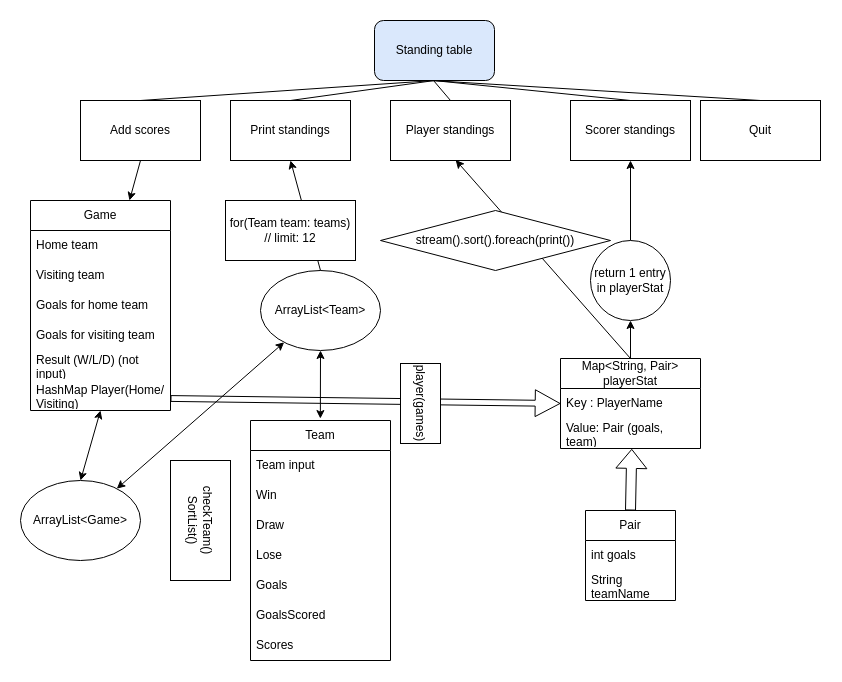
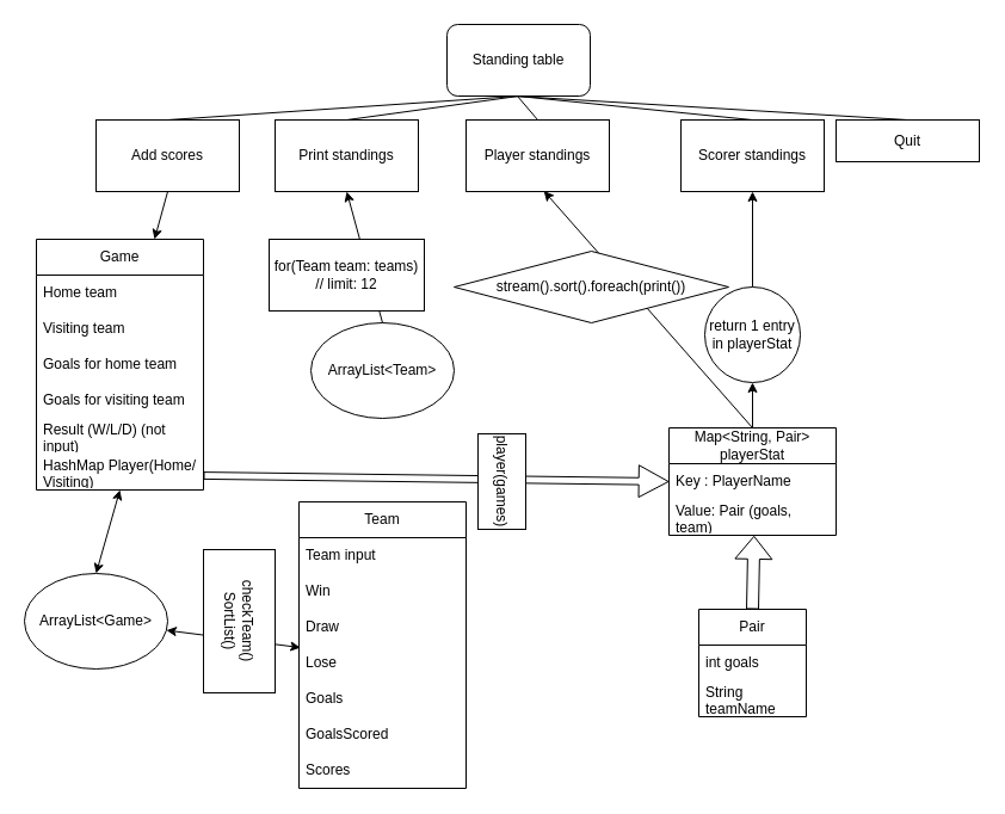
  <mxCell id="0" />
  <mxCell id="1" parent="0" />
- <mxCell id="2" value="Standing table" style="rounded=1;whiteSpace=wrap;html=1;fillColor=#dae8fc;" vertex="1" parent="1"><mxGeometry x="374" y="20" width="120" height="60" as="geometry" /></mxCell>
+ <mxCell id="2" value="Standing table" style="rounded=1;whiteSpace=wrap;html=1;" vertex="1" parent="1"><mxGeometry x="374" y="20" width="120" height="60" as="geometry" /></mxCell>
  <mxCell id="3" value="Add scores" style="rounded=0;whiteSpace=wrap;html=1;" vertex="1" parent="1"><mxGeometry x="80" y="100" width="120" height="60" as="geometry" /></mxCell>
  <mxCell id="4" value="Print standings" style="rounded=0;whiteSpace=wrap;html=1;" vertex="1" parent="1"><mxGeometry x="230" y="100" width="120" height="60" as="geometry" /></mxCell>
- <mxCell id="5" value="Quit" style="rounded=0;whiteSpace=wrap;html=1;" vertex="1" parent="1"><mxGeometry x="700" y="100" width="120" height="60" as="geometry" /></mxCell>
+ <mxCell id="5" value="Quit" style="rounded=0;whiteSpace=wrap;html=1;" vertex="1" parent="1"><mxGeometry x="700" y="100" width="120" height="35" as="geometry" /></mxCell>
  <mxCell id="6" value="Player standings" style="rounded=0;whiteSpace=wrap;html=1;" vertex="1" parent="1"><mxGeometry x="390" y="100" width="120" height="60" as="geometry" /></mxCell>
  <mxCell id="7" value="Game" style="swimlane;fontStyle=0;childLayout=stackLayout;horizontal=1;startSize=30;horizontalStack=0;resizeParent=1;resizeParentMax=0;resizeLast=0;collapsible=1;marginBottom=0;whiteSpace=wrap;html=1;" vertex="1" parent="1"><mxGeometry x="30" y="200" width="140" height="210" as="geometry" /></mxCell>
  <mxCell id="8" value="Home team" style="text;strokeColor=none;fillColor=none;align=left;verticalAlign=middle;spacingLeft=4;spacingRight=4;overflow=hidden;points=[[0,0.5],[1,0.5]];portConstraint=eastwest;rotatable=0;whiteSpace=wrap;html=1;" vertex="1" parent="7"><mxGeometry y="30" width="140" height="30" as="geometry" /></mxCell>
  <mxCell id="9" value="Visiting team" style="text;strokeColor=none;fillColor=none;align=left;verticalAlign=middle;spacingLeft=4;spacingRight=4;overflow=hidden;points=[[0,0.5],[1,0.5]];portConstraint=eastwest;rotatable=0;whiteSpace=wrap;html=1;" vertex="1" parent="7"><mxGeometry y="60" width="140" height="30" as="geometry" /></mxCell>
  <mxCell id="10" value="Goals for home team" style="text;strokeColor=none;fillColor=none;align=left;verticalAlign=middle;spacingLeft=4;spacingRight=4;overflow=hidden;points=[[0,0.5],[1,0.5]];portConstraint=eastwest;rotatable=0;whiteSpace=wrap;html=1;" vertex="1" parent="7"><mxGeometry y="90" width="140" height="30" as="geometry" /></mxCell>
  <mxCell id="11" value="Goals for visiting team" style="text;strokeColor=none;fillColor=none;align=left;verticalAlign=middle;spacingLeft=4;spacingRight=4;overflow=hidden;points=[[0,0.5],[1,0.5]];portConstraint=eastwest;rotatable=0;whiteSpace=wrap;html=1;" vertex="1" parent="7"><mxGeometry y="120" width="140" height="30" as="geometry" /></mxCell>
  <mxCell id="12" value="Result (W/L/D) (not input)" style="text;strokeColor=none;fillColor=none;align=left;verticalAlign=middle;spacingLeft=4;spacingRight=4;overflow=hidden;points=[[0,0.5],[1,0.5]];portConstraint=eastwest;rotatable=0;whiteSpace=wrap;html=1;" vertex="1" parent="7"><mxGeometry y="150" width="140" height="30" as="geometry" /></mxCell>
  <mxCell id="13" value="HashMap Player(Home/ Visiting)" style="text;strokeColor=none;fillColor=none;align=left;verticalAlign=middle;spacingLeft=4;spacingRight=4;overflow=hidden;points=[[0,0.5],[1,0.5]];portConstraint=eastwest;rotatable=0;whiteSpace=wrap;html=1;" vertex="1" parent="7"><mxGeometry y="180" width="140" height="30" as="geometry" /></mxCell>
  <mxCell id="14" value="" style="endArrow=none;html=1;rounded=0;exitX=0.5;exitY=0;exitDx=0;exitDy=0;" edge="1" parent="1" source="4"><mxGeometry width="50" height="50" relative="1" as="geometry"><mxPoint x="320" y="100" as="sourcePoint" /><mxPoint x="434" y="80" as="targetPoint" /></mxGeometry></mxCell>
  <mxCell id="15" value="" style="endArrow=none;html=1;rounded=0;entryX=0.5;entryY=1;entryDx=0;entryDy=0;" edge="1" parent="1" target="2"><mxGeometry width="50" height="50" relative="1" as="geometry"><mxPoint x="140" y="100" as="sourcePoint" /><mxPoint x="254" y="80" as="targetPoint" /></mxGeometry></mxCell>
  <mxCell id="16" value="" style="endArrow=none;html=1;rounded=0;entryX=0.5;entryY=0;entryDx=0;entryDy=0;" edge="1" parent="1" target="6"><mxGeometry width="50" height="50" relative="1" as="geometry"><mxPoint x="433" y="80" as="sourcePoint" /><mxPoint x="550" y="100" as="targetPoint" /></mxGeometry></mxCell>
  <mxCell id="17" value="" style="endArrow=none;html=1;rounded=0;entryX=0.5;entryY=0;entryDx=0;entryDy=0;" edge="1" parent="1" target="5"><mxGeometry width="50" height="50" relative="1" as="geometry"><mxPoint x="430" y="80" as="sourcePoint" /><mxPoint x="567" y="90" as="targetPoint" /></mxGeometry></mxCell>
  <mxCell id="18" value="" style="endArrow=classic;html=1;rounded=0;" edge="1" parent="1" target="7"><mxGeometry width="50" height="50" relative="1" as="geometry"><mxPoint x="140" y="160" as="sourcePoint" /><mxPoint x="190" y="110" as="targetPoint" /></mxGeometry></mxCell>
  <mxCell id="19" value="Scorer standings" style="rounded=0;whiteSpace=wrap;html=1;" vertex="1" parent="1"><mxGeometry x="570" y="100" width="120" height="60" as="geometry" /></mxCell>
  <mxCell id="20" value="" style="endArrow=none;html=1;rounded=0;entryX=0.5;entryY=0;entryDx=0;entryDy=0;" edge="1" parent="1" target="19"><mxGeometry width="50" height="50" relative="1" as="geometry"><mxPoint x="433" y="80" as="sourcePoint" /><mxPoint x="763" y="100" as="targetPoint" /></mxGeometry></mxCell>
  <mxCell id="21" value="Team" style="swimlane;fontStyle=0;childLayout=stackLayout;horizontal=1;startSize=30;horizontalStack=0;resizeParent=1;resizeParentMax=0;resizeLast=0;collapsible=1;marginBottom=0;whiteSpace=wrap;html=1;" vertex="1" parent="1"><mxGeometry x="250" y="420" width="140" height="240" as="geometry" /></mxCell>
  <mxCell id="22" value="Team input" style="text;strokeColor=none;fillColor=none;align=left;verticalAlign=middle;spacingLeft=4;spacingRight=4;overflow=hidden;points=[[0,0.5],[1,0.5]];portConstraint=eastwest;rotatable=0;whiteSpace=wrap;html=1;" vertex="1" parent="21"><mxGeometry y="30" width="140" height="30" as="geometry" /></mxCell>
  <mxCell id="23" value="Win" style="text;strokeColor=none;fillColor=none;align=left;verticalAlign=middle;spacingLeft=4;spacingRight=4;overflow=hidden;points=[[0,0.5],[1,0.5]];portConstraint=eastwest;rotatable=0;whiteSpace=wrap;html=1;" vertex="1" parent="21"><mxGeometry y="60" width="140" height="30" as="geometry" /></mxCell>
  <mxCell id="24" value="Draw" style="text;strokeColor=none;fillColor=none;align=left;verticalAlign=middle;spacingLeft=4;spacingRight=4;overflow=hidden;points=[[0,0.5],[1,0.5]];portConstraint=eastwest;rotatable=0;whiteSpace=wrap;html=1;" vertex="1" parent="21"><mxGeometry y="90" width="140" height="30" as="geometry" /></mxCell>
  <mxCell id="25" value="Lose" style="text;strokeColor=none;fillColor=none;align=left;verticalAlign=middle;spacingLeft=4;spacingRight=4;overflow=hidden;points=[[0,0.5],[1,0.5]];portConstraint=eastwest;rotatable=0;whiteSpace=wrap;html=1;" vertex="1" parent="21"><mxGeometry y="120" width="140" height="30" as="geometry" /></mxCell>
  <mxCell id="26" value="Goals" style="text;strokeColor=none;fillColor=none;align=left;verticalAlign=middle;spacingLeft=4;spacingRight=4;overflow=hidden;points=[[0,0.5],[1,0.5]];portConstraint=eastwest;rotatable=0;whiteSpace=wrap;html=1;" vertex="1" parent="21"><mxGeometry y="150" width="140" height="30" as="geometry" /></mxCell>
  <mxCell id="27" value="GoalsScored" style="text;strokeColor=none;fillColor=none;align=left;verticalAlign=middle;spacingLeft=4;spacingRight=4;overflow=hidden;points=[[0,0.5],[1,0.5]];portConstraint=eastwest;rotatable=0;whiteSpace=wrap;html=1;" vertex="1" parent="21"><mxGeometry y="180" width="140" height="30" as="geometry" /></mxCell>
  <mxCell id="28" value="Scores" style="text;strokeColor=none;fillColor=none;align=left;verticalAlign=middle;spacingLeft=4;spacingRight=4;overflow=hidden;points=[[0,0.5],[1,0.5]];portConstraint=eastwest;rotatable=0;whiteSpace=wrap;html=1;" vertex="1" parent="21"><mxGeometry y="210" width="140" height="30" as="geometry" /></mxCell>
  <mxCell id="29" value="ArrayList&amp;lt;Game&amp;gt;" style="ellipse;whiteSpace=wrap;html=1;" vertex="1" parent="1"><mxGeometry y="480" width="120" height="80" as="geometry" x="20" /></mxCell>
  <mxCell id="30" value="" style="endArrow=classic;startArrow=classic;html=1;rounded=0;exitX=0.5;exitY=0;exitDx=0;exitDy=0;" edge="1" parent="1" source="29"><mxGeometry width="50" height="50" relative="1" as="geometry"><mxPoint x="50" y="460" as="sourcePoint" /><mxPoint x="100" y="410" as="targetPoint" /></mxGeometry></mxCell>
- <mxCell id="31" value="" style="endArrow=classic;startArrow=classic;html=1;rounded=0;" edge="1" parent="1" source="29" target="33"><mxGeometry width="50" height="50" relative="1" as="geometry"><mxPoint x="160" y="520" as="sourcePoint" /><mxPoint x="210" y="470" as="targetPoint" /></mxGeometry></mxCell>
+ <mxCell id="31" value="" style="endArrow=classic;startArrow=classic;html=1;rounded=0;entryX=0.009;entryY=1.07;entryDx=0;entryDy=0;entryPerimeter=0;" edge="1" parent="1" source="29" target="24"><mxGeometry width="50" height="50" relative="1" as="geometry"><mxPoint x="160" y="520" as="sourcePoint" /><mxPoint x="210" y="470" as="targetPoint" /></mxGeometry></mxCell>
  <mxCell id="32" value="checkTeam()&lt;br&gt;SortList()" style="whiteSpace=wrap;html=1;rotation=90;" vertex="1" parent="1"><mxGeometry x="140" y="490" width="120" height="60" as="geometry" /></mxCell>
  <mxCell id="33" value="ArrayList&amp;lt;Team&amp;gt;" style="ellipse;whiteSpace=wrap;html=1;" vertex="1" parent="1"><mxGeometry x="260" y="270" width="120" height="80" as="geometry" /></mxCell>
- <mxCell id="34" value="" style="endArrow=classic;startArrow=classic;html=1;rounded=0;entryX=0.5;entryY=1;entryDx=0;entryDy=0;exitX=0.499;exitY=-0.008;exitDx=0;exitDy=0;exitPerimeter=0;" edge="1" parent="1" source="21" target="33"><mxGeometry width="50" height="50" relative="1" as="geometry"><mxPoint x="320" y="400" as="sourcePoint" /><mxPoint x="315" y="350" as="targetPoint" /></mxGeometry></mxCell>
  <mxCell id="35" value="" style="endArrow=classic;html=1;rounded=0;exitX=0.5;exitY=0;exitDx=0;exitDy=0;" edge="1" parent="1" source="33"><mxGeometry width="50" height="50" relative="1" as="geometry"><mxPoint x="240" y="210" as="sourcePoint" /><mxPoint x="290" y="160" as="targetPoint" /></mxGeometry></mxCell>
  <mxCell id="36" value="for(Team team: teams)&lt;br&gt;// limit: 12" style="whiteSpace=wrap;html=1;" vertex="1" parent="1"><mxGeometry x="225" y="200" width="130" height="60" as="geometry" /></mxCell>
  <mxCell id="37" value="Map&amp;lt;String, Pair&amp;gt; playerStat" style="swimlane;fontStyle=0;childLayout=stackLayout;horizontal=1;startSize=30;horizontalStack=0;resizeParent=1;resizeParentMax=0;resizeLast=0;collapsible=1;marginBottom=0;whiteSpace=wrap;html=1;" vertex="1" parent="1"><mxGeometry x="560" y="358" width="140" height="90" as="geometry" /></mxCell>
  <mxCell id="38" value="Key : PlayerName" style="text;strokeColor=none;fillColor=none;align=left;verticalAlign=middle;spacingLeft=4;spacingRight=4;overflow=hidden;points=[[0,0.5],[1,0.5]];portConstraint=eastwest;rotatable=0;whiteSpace=wrap;html=1;" vertex="1" parent="37"><mxGeometry y="30" width="140" height="30" as="geometry" /></mxCell>
  <mxCell id="39" value="Value: Pair (goals, team)" style="text;strokeColor=none;fillColor=none;align=left;verticalAlign=middle;spacingLeft=4;spacingRight=4;overflow=hidden;points=[[0,0.5],[1,0.5]];portConstraint=eastwest;rotatable=0;whiteSpace=wrap;html=1;" vertex="1" parent="37"><mxGeometry y="60" width="140" height="30" as="geometry" /></mxCell>
  <mxCell id="40" value="" style="shape=flexArrow;endArrow=classic;html=1;rounded=0;width=5.833;endSize=7.933;entryX=0;entryY=0.5;entryDx=0;entryDy=0;" edge="1" parent="1" target="38"><mxGeometry width="50" height="50" relative="1" as="geometry"><mxPoint x="170" y="398" as="sourcePoint" /><mxPoint x="220" y="348" as="targetPoint" /></mxGeometry></mxCell>
  <mxCell id="41" value="player(games)" style="whiteSpace=wrap;html=1;rotation=90;" vertex="1" parent="1"><mxGeometry x="380" y="383" width="80" height="40" as="geometry" /></mxCell>
  <mxCell id="42" value="" style="endArrow=classic;html=1;rounded=0;entryX=0.543;entryY=0.992;entryDx=0;entryDy=0;entryPerimeter=0;exitX=0.5;exitY=0;exitDx=0;exitDy=0;" edge="1" parent="1" source="37" target="6"><mxGeometry width="50" height="50" relative="1" as="geometry"><mxPoint x="540" y="358" as="sourcePoint" /><mxPoint x="590" y="308" as="targetPoint" /></mxGeometry></mxCell>
  <mxCell id="43" value="stream().sort().foreach(print())" style="rhombus;whiteSpace=wrap;html=1;" vertex="1" parent="1"><mxGeometry x="380" y="210" width="230" height="60" as="geometry" /></mxCell>
  <mxCell id="44" value="" style="endArrow=classic;html=1;rounded=0;entryX=0.5;entryY=1;entryDx=0;entryDy=0;" edge="1" parent="1" source="46" target="19"><mxGeometry width="50" height="50" relative="1" as="geometry"><mxPoint x="630" y="358" as="sourcePoint" /><mxPoint x="680" y="308" as="targetPoint" /></mxGeometry></mxCell>
  <mxCell id="45" value="" style="endArrow=classic;html=1;rounded=0;entryX=0.5;entryY=1;entryDx=0;entryDy=0;" edge="1" parent="1" target="46"><mxGeometry width="50" height="50" relative="1" as="geometry"><mxPoint x="630" y="358" as="sourcePoint" /><mxPoint x="630" y="160" as="targetPoint" /></mxGeometry></mxCell>
  <mxCell id="46" value="return 1 entry in playerStat" style="ellipse;whiteSpace=wrap;html=1;" vertex="1" parent="1"><mxGeometry x="590" y="240" width="80" height="80" as="geometry" /></mxCell>
  <mxCell id="47" value="Pair" style="swimlane;fontStyle=0;childLayout=stackLayout;horizontal=1;startSize=30;horizontalStack=0;resizeParent=1;resizeParentMax=0;resizeLast=0;collapsible=1;marginBottom=0;whiteSpace=wrap;html=1;" vertex="1" parent="1"><mxGeometry x="585" y="510" width="90" height="90" as="geometry" /></mxCell>
  <mxCell id="48" value="int goals" style="text;strokeColor=none;fillColor=none;align=left;verticalAlign=middle;spacingLeft=4;spacingRight=4;overflow=hidden;points=[[0,0.5],[1,0.5]];portConstraint=eastwest;rotatable=0;whiteSpace=wrap;html=1;" vertex="1" parent="47"><mxGeometry y="30" width="90" height="30" as="geometry" /></mxCell>
  <mxCell id="49" value="String teamName" style="text;strokeColor=none;fillColor=none;align=left;verticalAlign=middle;spacingLeft=4;spacingRight=4;overflow=hidden;points=[[0,0.5],[1,0.5]];portConstraint=eastwest;rotatable=0;whiteSpace=wrap;html=1;" vertex="1" parent="47"><mxGeometry y="60" width="90" height="30" as="geometry" /></mxCell>
  <mxCell id="50" value="" style="shape=flexArrow;endArrow=classic;html=1;rounded=0;exitX=0.5;exitY=0;exitDx=0;exitDy=0;entryX=0.509;entryY=1.013;entryDx=0;entryDy=0;entryPerimeter=0;" edge="1" parent="1" source="47" target="39"><mxGeometry width="50" height="50" relative="1" as="geometry"><mxPoint x="570" y="498" as="sourcePoint" /><mxPoint x="620" y="448" as="targetPoint" /></mxGeometry></mxCell>
